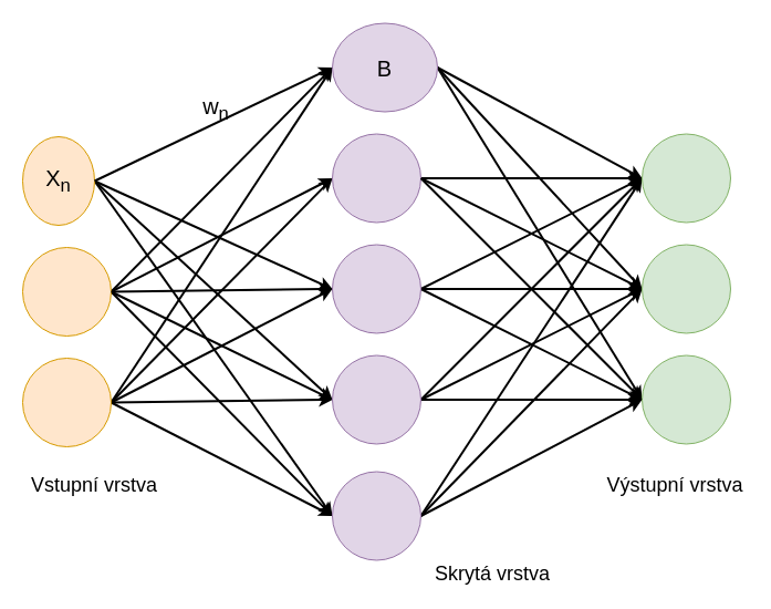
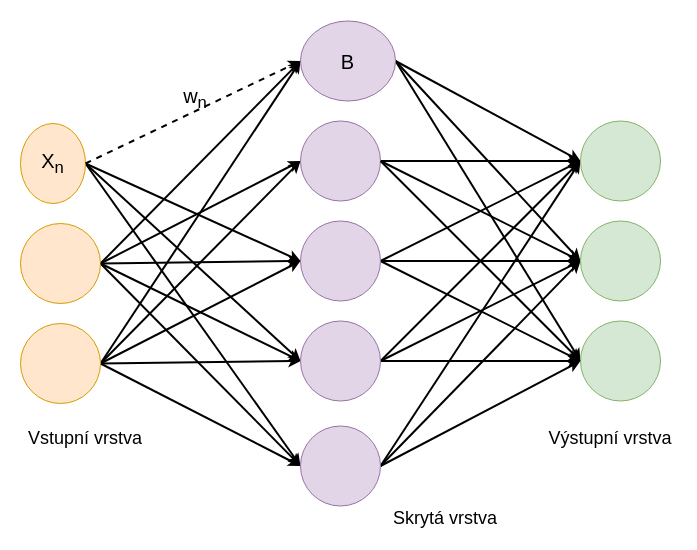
  <mxCell id="0" />
  <mxCell id="1" parent="0" />
  <mxCell id="2" style="rounded=0;orthogonalLoop=1;jettySize=auto;html=1;exitX=1;exitY=0.5;exitDx=0;exitDy=0;entryX=0;entryY=0.5;entryDx=0;entryDy=0;strokeWidth=2;" parent="1" source="5" target="23" edge="1"><mxGeometry relative="1" as="geometry" /></mxCell>
  <mxCell id="3" style="edgeStyle=none;rounded=0;orthogonalLoop=1;jettySize=auto;html=1;exitX=1;exitY=0.5;exitDx=0;exitDy=0;entryX=0;entryY=0.5;entryDx=0;entryDy=0;strokeWidth=2;" parent="1" source="5" target="27" edge="1"><mxGeometry relative="1" as="geometry" /></mxCell>
  <mxCell id="4" style="edgeStyle=none;rounded=0;orthogonalLoop=1;jettySize=auto;html=1;exitX=1;exitY=0.5;exitDx=0;exitDy=0;entryX=0;entryY=0.5;entryDx=0;entryDy=0;strokeWidth=2;" parent="1" source="5" target="35" edge="1"><mxGeometry relative="1" as="geometry" /></mxCell>
  <mxCell id="5" value="&lt;font style=&quot;font-size: 20px&quot;&gt;X&lt;sub&gt;n&lt;/sub&gt;&lt;/font&gt;" style="ellipse;whiteSpace=wrap;html=1;aspect=fixed;fillColor=#ffe6cc;strokeColor=#d79b00;" parent="1" vertex="1"><mxGeometry x="20" y="123" width="65" height="80" as="geometry" /></mxCell>
  <mxCell id="6" style="edgeStyle=none;rounded=0;orthogonalLoop=1;jettySize=auto;html=1;exitX=1;exitY=0.5;exitDx=0;exitDy=0;entryX=0;entryY=0.5;entryDx=0;entryDy=0;strokeWidth=2;" parent="1" source="10" target="31" edge="1"><mxGeometry relative="1" as="geometry" /></mxCell>
  <mxCell id="7" style="edgeStyle=none;rounded=0;orthogonalLoop=1;jettySize=auto;html=1;exitX=1;exitY=0.5;exitDx=0;exitDy=0;entryX=0;entryY=0.5;entryDx=0;entryDy=0;strokeWidth=2;" parent="1" source="10" target="19" edge="1"><mxGeometry relative="1" as="geometry" /></mxCell>
  <mxCell id="8" style="edgeStyle=none;rounded=0;orthogonalLoop=1;jettySize=auto;html=1;exitX=1;exitY=0.5;exitDx=0;exitDy=0;entryX=0;entryY=0.5;entryDx=0;entryDy=0;strokeWidth=2;" parent="1" source="10" target="27" edge="1"><mxGeometry relative="1" as="geometry" /></mxCell>
  <mxCell id="9" style="edgeStyle=none;rounded=0;orthogonalLoop=1;jettySize=auto;html=1;exitX=1;exitY=0.5;exitDx=0;exitDy=0;entryX=0;entryY=0.5;entryDx=0;entryDy=0;strokeWidth=2;" parent="1" source="10" target="35" edge="1"><mxGeometry relative="1" as="geometry" /></mxCell>
  <mxCell id="10" value="" style="ellipse;whiteSpace=wrap;html=1;aspect=fixed;fillColor=#ffe6cc;strokeColor=#d79b00;" parent="1" vertex="1"><mxGeometry x="20" y="223" width="80" height="80" as="geometry" /></mxCell>
  <mxCell id="11" style="edgeStyle=none;rounded=0;orthogonalLoop=1;jettySize=auto;html=1;exitX=1;exitY=0.5;exitDx=0;exitDy=0;entryX=0;entryY=0.5;entryDx=0;entryDy=0;strokeWidth=2;" parent="1" source="16" target="31" edge="1"><mxGeometry relative="1" as="geometry" /></mxCell>
  <mxCell id="12" style="edgeStyle=none;rounded=0;orthogonalLoop=1;jettySize=auto;html=1;exitX=1;exitY=0.5;exitDx=0;exitDy=0;entryX=0;entryY=0.5;entryDx=0;entryDy=0;strokeWidth=2;" parent="1" source="16" target="19" edge="1"><mxGeometry relative="1" as="geometry" /></mxCell>
  <mxCell id="13" style="edgeStyle=none;rounded=0;orthogonalLoop=1;jettySize=auto;html=1;exitX=1;exitY=0.5;exitDx=0;exitDy=0;entryX=0;entryY=0.5;entryDx=0;entryDy=0;strokeWidth=2;" parent="1" source="16" target="23" edge="1"><mxGeometry relative="1" as="geometry" /></mxCell>
  <mxCell id="14" style="edgeStyle=none;rounded=0;orthogonalLoop=1;jettySize=auto;html=1;exitX=1;exitY=0.5;exitDx=0;exitDy=0;entryX=0;entryY=0.5;entryDx=0;entryDy=0;strokeWidth=2;" parent="1" source="16" target="27" edge="1"><mxGeometry relative="1" as="geometry" /></mxCell>
  <mxCell id="15" style="edgeStyle=none;rounded=0;orthogonalLoop=1;jettySize=auto;html=1;exitX=1;exitY=0.5;exitDx=0;exitDy=0;entryX=0;entryY=0.5;entryDx=0;entryDy=0;strokeWidth=2;" parent="1" source="16" target="35" edge="1"><mxGeometry relative="1" as="geometry" /></mxCell>
  <mxCell id="16" value="" style="ellipse;whiteSpace=wrap;html=1;aspect=fixed;fillColor=#ffe6cc;strokeColor=#d79b00;" parent="1" vertex="1"><mxGeometry x="20" y="323" width="80" height="80" as="geometry" /></mxCell>
  <mxCell id="17" style="edgeStyle=none;rounded=0;orthogonalLoop=1;jettySize=auto;html=1;exitX=1;exitY=0.5;exitDx=0;exitDy=0;entryX=0;entryY=0.5;entryDx=0;entryDy=0;strokeWidth=2;" parent="1" source="19" target="36" edge="1"><mxGeometry relative="1" as="geometry" /></mxCell>
  <mxCell id="18" style="edgeStyle=none;rounded=0;orthogonalLoop=1;jettySize=auto;html=1;exitX=1;exitY=0.5;exitDx=0;exitDy=0;entryX=0;entryY=0.5;entryDx=0;entryDy=0;strokeWidth=2;" parent="1" source="19" target="37" edge="1"><mxGeometry relative="1" as="geometry" /></mxCell>
  <mxCell id="19" value="" style="ellipse;whiteSpace=wrap;html=1;aspect=fixed;fillColor=#e1d5e7;strokeColor=#9673a6;" parent="1" vertex="1"><mxGeometry x="300" y="120.5" width="80" height="80" as="geometry" /></mxCell>
  <mxCell id="20" style="edgeStyle=none;rounded=0;orthogonalLoop=1;jettySize=auto;html=1;exitX=1;exitY=0.5;exitDx=0;exitDy=0;entryX=0;entryY=0.5;entryDx=0;entryDy=0;strokeWidth=2;" parent="1" source="23" target="36" edge="1"><mxGeometry relative="1" as="geometry" /></mxCell>
  <mxCell id="21" style="edgeStyle=none;rounded=0;orthogonalLoop=1;jettySize=auto;html=1;exitX=1;exitY=0.5;exitDx=0;exitDy=0;entryX=0;entryY=0.5;entryDx=0;entryDy=0;strokeWidth=2;" parent="1" source="23" target="37" edge="1"><mxGeometry relative="1" as="geometry" /></mxCell>
  <mxCell id="22" style="edgeStyle=none;rounded=0;orthogonalLoop=1;jettySize=auto;html=1;exitX=1;exitY=0.5;exitDx=0;exitDy=0;entryX=0;entryY=0.5;entryDx=0;entryDy=0;strokeWidth=2;" parent="1" source="23" target="38" edge="1"><mxGeometry relative="1" as="geometry" /></mxCell>
  <mxCell id="23" value="" style="ellipse;whiteSpace=wrap;html=1;aspect=fixed;fillColor=#e1d5e7;strokeColor=#9673a6;" parent="1" vertex="1"><mxGeometry x="300" y="220.5" width="80" height="80" as="geometry" /></mxCell>
  <mxCell id="24" style="edgeStyle=none;rounded=0;orthogonalLoop=1;jettySize=auto;html=1;exitX=1;exitY=0.5;exitDx=0;exitDy=0;entryX=0;entryY=0.5;entryDx=0;entryDy=0;strokeWidth=2;" parent="1" source="27" target="36" edge="1"><mxGeometry relative="1" as="geometry" /></mxCell>
  <mxCell id="25" style="edgeStyle=none;rounded=0;orthogonalLoop=1;jettySize=auto;html=1;exitX=1;exitY=0.5;exitDx=0;exitDy=0;entryX=0;entryY=0.5;entryDx=0;entryDy=0;strokeWidth=2;" parent="1" source="27" target="37" edge="1"><mxGeometry relative="1" as="geometry" /></mxCell>
  <mxCell id="26" style="edgeStyle=none;rounded=0;orthogonalLoop=1;jettySize=auto;html=1;exitX=1;exitY=0.5;exitDx=0;exitDy=0;entryX=0;entryY=0.5;entryDx=0;entryDy=0;strokeWidth=2;" parent="1" source="27" target="38" edge="1"><mxGeometry relative="1" as="geometry" /></mxCell>
  <mxCell id="27" value="" style="ellipse;whiteSpace=wrap;html=1;aspect=fixed;fillColor=#e1d5e7;strokeColor=#9673a6;" parent="1" vertex="1"><mxGeometry x="300" y="320.5" width="80" height="80" as="geometry" /></mxCell>
  <mxCell id="28" style="edgeStyle=none;rounded=0;orthogonalLoop=1;jettySize=auto;html=1;exitX=1;exitY=0.5;exitDx=0;exitDy=0;entryX=0;entryY=0.5;entryDx=0;entryDy=0;strokeWidth=2;" parent="1" source="31" target="36" edge="1"><mxGeometry relative="1" as="geometry" /></mxCell>
  <mxCell id="29" style="edgeStyle=none;rounded=0;orthogonalLoop=1;jettySize=auto;html=1;exitX=1;exitY=0.5;exitDx=0;exitDy=0;entryX=0;entryY=0.5;entryDx=0;entryDy=0;strokeWidth=2;" parent="1" source="31" target="37" edge="1"><mxGeometry relative="1" as="geometry" /></mxCell>
  <mxCell id="30" style="edgeStyle=none;rounded=0;orthogonalLoop=1;jettySize=auto;html=1;exitX=1;exitY=0.5;exitDx=0;exitDy=0;entryX=0;entryY=0.5;entryDx=0;entryDy=0;strokeWidth=2;" parent="1" source="31" target="38" edge="1"><mxGeometry relative="1" as="geometry" /></mxCell>
  <mxCell id="31" value="&lt;font style=&quot;font-size: 20px&quot;&gt;B&lt;/font&gt;" style="ellipse;whiteSpace=wrap;html=1;aspect=fixed;fillColor=#e1d5e7;strokeColor=#9673a6;" parent="1" vertex="1"><mxGeometry x="300" y="20.5" width="95" height="80" as="geometry" /></mxCell>
  <mxCell id="32" style="edgeStyle=none;rounded=0;orthogonalLoop=1;jettySize=auto;html=1;exitX=1;exitY=0.5;exitDx=0;exitDy=0;entryX=0;entryY=0.5;entryDx=0;entryDy=0;strokeWidth=2;" parent="1" source="35" target="38" edge="1"><mxGeometry relative="1" as="geometry" /></mxCell>
  <mxCell id="33" style="edgeStyle=none;rounded=0;orthogonalLoop=1;jettySize=auto;html=1;exitX=1;exitY=0.5;exitDx=0;exitDy=0;entryX=0;entryY=0.5;entryDx=0;entryDy=0;strokeWidth=2;" parent="1" source="35" target="37" edge="1"><mxGeometry relative="1" as="geometry" /></mxCell>
  <mxCell id="34" style="edgeStyle=none;rounded=0;orthogonalLoop=1;jettySize=auto;html=1;exitX=1;exitY=0.5;exitDx=0;exitDy=0;entryX=0;entryY=0.5;entryDx=0;entryDy=0;strokeWidth=2;" parent="1" source="35" target="36" edge="1"><mxGeometry relative="1" as="geometry" /></mxCell>
  <mxCell id="35" value="" style="ellipse;whiteSpace=wrap;html=1;aspect=fixed;fillColor=#e1d5e7;strokeColor=#9673a6;" parent="1" vertex="1"><mxGeometry x="300" y="425.5" width="80" height="80" as="geometry" /></mxCell>
  <mxCell id="36" value="" style="ellipse;whiteSpace=wrap;html=1;aspect=fixed;fillColor=#d5e8d4;strokeColor=#82b366;" parent="1" vertex="1"><mxGeometry x="580" y="120.5" width="80" height="80" as="geometry" /></mxCell>
  <mxCell id="37" value="" style="ellipse;whiteSpace=wrap;html=1;aspect=fixed;fillColor=#d5e8d4;strokeColor=#82b366;" parent="1" vertex="1"><mxGeometry x="580" y="220.5" width="80" height="80" as="geometry" /></mxCell>
  <mxCell id="38" value="" style="ellipse;whiteSpace=wrap;html=1;aspect=fixed;fillColor=#d5e8d4;strokeColor=#82b366;" parent="1" vertex="1"><mxGeometry x="580" y="320.5" width="80" height="80" as="geometry" /></mxCell>
- <mxCell id="39" value="" style="endArrow=classic;html=1;exitX=1;exitY=0.5;exitDx=0;exitDy=0;entryX=0;entryY=0.5;entryDx=0;entryDy=0;strokeWidth=2;" parent="1" source="5" target="31" edge="1"><mxGeometry width="50" height="50" relative="1" as="geometry"><mxPoint x="290" y="323" as="sourcePoint" /><mxPoint x="340" y="273" as="targetPoint" /></mxGeometry></mxCell>
+ <mxCell id="39" value="" style="endArrow=classic;html=1;exitX=1;exitY=0.5;exitDx=0;exitDy=0;entryX=0;entryY=0.5;entryDx=0;entryDy=0;strokeWidth=2;dashed=1;" parent="1" source="5" target="31" edge="1"><mxGeometry width="50" height="50" relative="1" as="geometry"><mxPoint x="290" y="323" as="sourcePoint" /><mxPoint x="340" y="273" as="targetPoint" /></mxGeometry></mxCell>
  <mxCell id="40" value="&lt;span style=&quot;font-size: 20px&quot;&gt;w&lt;sub&gt;n&lt;/sub&gt;&lt;/span&gt;" style="text;html=1;strokeColor=none;fillColor=none;align=center;verticalAlign=middle;whiteSpace=wrap;rounded=0;" parent="1" vertex="1"><mxGeometry x="175" y="88" width="40" height="20" as="geometry" /></mxCell>
  <mxCell id="41" value="&lt;font style=&quot;font-size: 18px&quot;&gt;Skrytá vrstva&lt;/font&gt;" style="text;html=1;strokeColor=none;fillColor=none;align=center;verticalAlign=middle;whiteSpace=wrap;rounded=0;fontColor=#000000;" parent="1" vertex="1"><mxGeometry x="387" y="508" width="116" height="20" as="geometry" /></mxCell>
  <mxCell id="42" value="&lt;font style=&quot;font-size: 18px&quot;&gt;Výstupní vrstva&lt;/font&gt;" style="text;html=1;strokeColor=none;fillColor=none;align=center;verticalAlign=middle;whiteSpace=wrap;rounded=0;fontColor=#000000;" parent="1" vertex="1"><mxGeometry x="545" y="428" width="130" height="20" as="geometry" /></mxCell>
  <mxCell id="43" value="&lt;font style=&quot;font-size: 18px&quot;&gt;Vstupní vrstva&lt;/font&gt;" style="text;html=1;strokeColor=none;fillColor=none;align=center;verticalAlign=middle;whiteSpace=wrap;rounded=0;fontColor=#000000;" parent="1" vertex="1"><mxGeometry x="25" y="428" width="120" height="20" as="geometry" /></mxCell>
  <mxCell id="44" style="rounded=0;orthogonalLoop=1;jettySize=auto;html=1;exitX=1;exitY=0.5;exitDx=0;exitDy=0;entryX=0;entryY=0.5;entryDx=0;entryDy=0;strokeWidth=2;" edge="1" parent="1" source="10" target="23"><mxGeometry relative="1" as="geometry"><mxPoint x="110" y="173" as="sourcePoint" /><mxPoint x="310" y="270.5" as="targetPoint" /></mxGeometry></mxCell>
  <mxCell id="45" style="rounded=0;orthogonalLoop=1;jettySize=auto;html=1;exitX=1;exitY=0.5;exitDx=0;exitDy=0;entryX=0;entryY=0.5;entryDx=0;entryDy=0;strokeWidth=2;" edge="1" parent="1" source="19" target="38"><mxGeometry relative="1" as="geometry"><mxPoint x="120" y="183" as="sourcePoint" /><mxPoint x="320" y="280.5" as="targetPoint" /></mxGeometry></mxCell>
